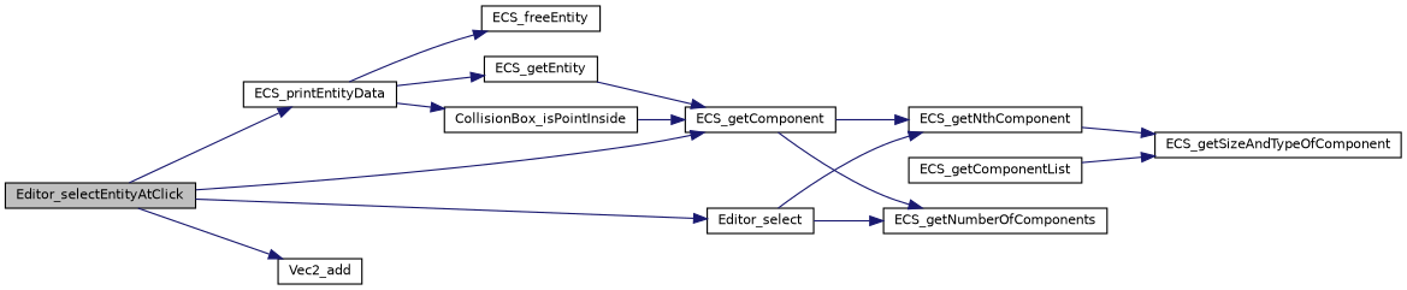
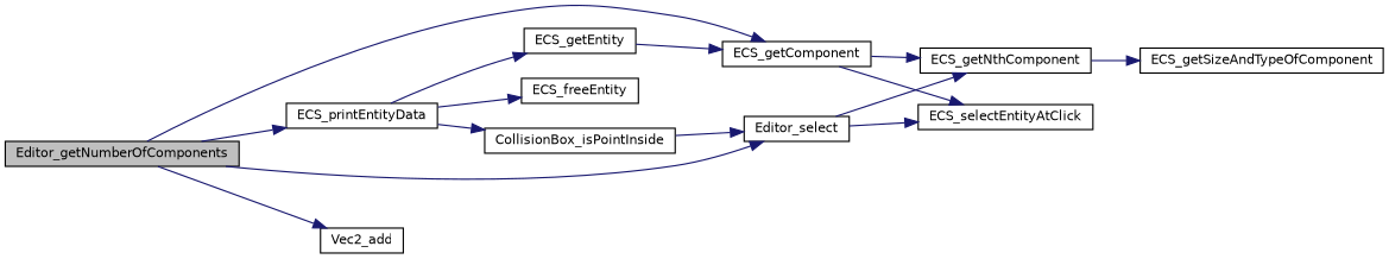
  digraph {
    rankdir=LR
    node [color=black fillcolor=white fontname=Helvetica fontsize=10 shape=record style=filled]
    edge [color=midnightblue fontname=Helvetica fontsize=10 labelfontname=Helvetica labelfontsize=10 style=solid]
-   n1 [fillcolor=grey75 fontcolor=black height=0.2 label=Editor_selectEntityAtClick width=0.4]
+   n1 [fillcolor=grey75 fontcolor=black height=0.2 label=Editor_getNumberOfComponents width=0.4]
    n2 [height=0.2 label=ECS_getComponent width=0.4]
    n3 [height=0.2 label=ECS_printEntityData width=0.4]
    n4 [height=0.2 label=Editor_select width=0.4]
    n5 [height=0.2 label=Vec2_add width=0.4]
    n6 [height=0.2 label=CollisionBox_isPointInside width=0.4]
    n7 [height=0.2 label=ECS_getNthComponent width=0.4]
-   n8 [height=0.2 label=ECS_getNumberOfComponents width=0.4]
+   n8 [height=0.2 label=ECS_selectEntityAtClick width=0.4]
    n9 [height=0.2 label=ECS_getSizeAndTypeOfComponent width=0.4]
    n10 [height=0.2 label=ECS_freeEntity width=0.4]
    n11 [height=0.2 label=ECS_getEntity width=0.4]
-   n12 [height=0.2 label=ECS_getComponentList width=0.4]
    n1 -> n2
    n1 -> n3
    n1 -> n4
    n1 -> n5
    n2 -> n7
    n2 -> n8
    n3 -> n6
    n3 -> n10
    n3 -> n11
    n4 -> n7
    n4 -> n8
-   n6 -> n2
+   n6 -> n4
    n7 -> n9
    n11 -> n2
-   n12 -> n9
  }
